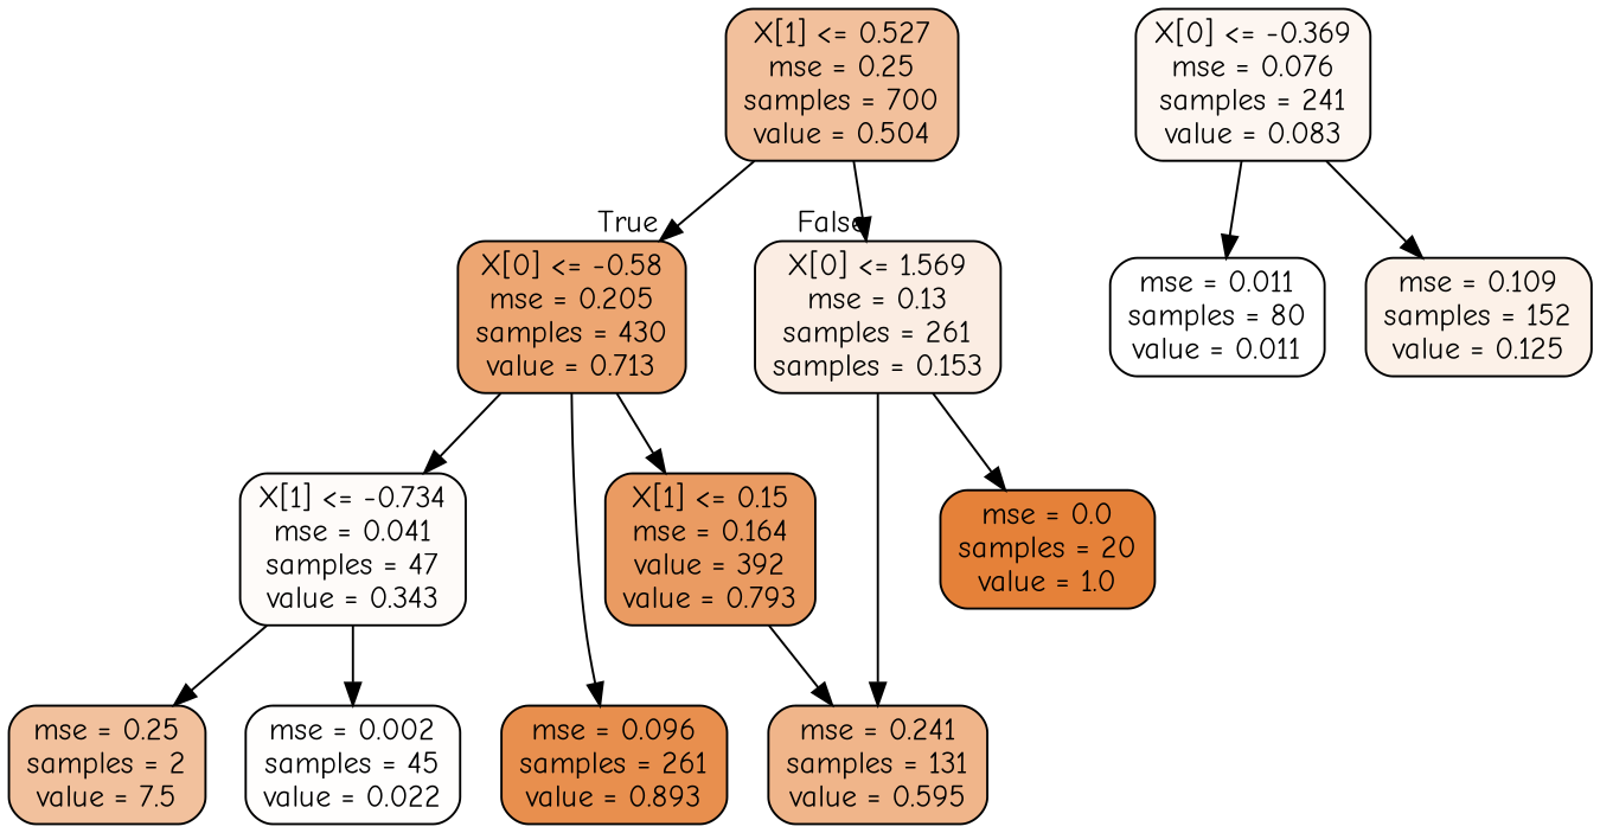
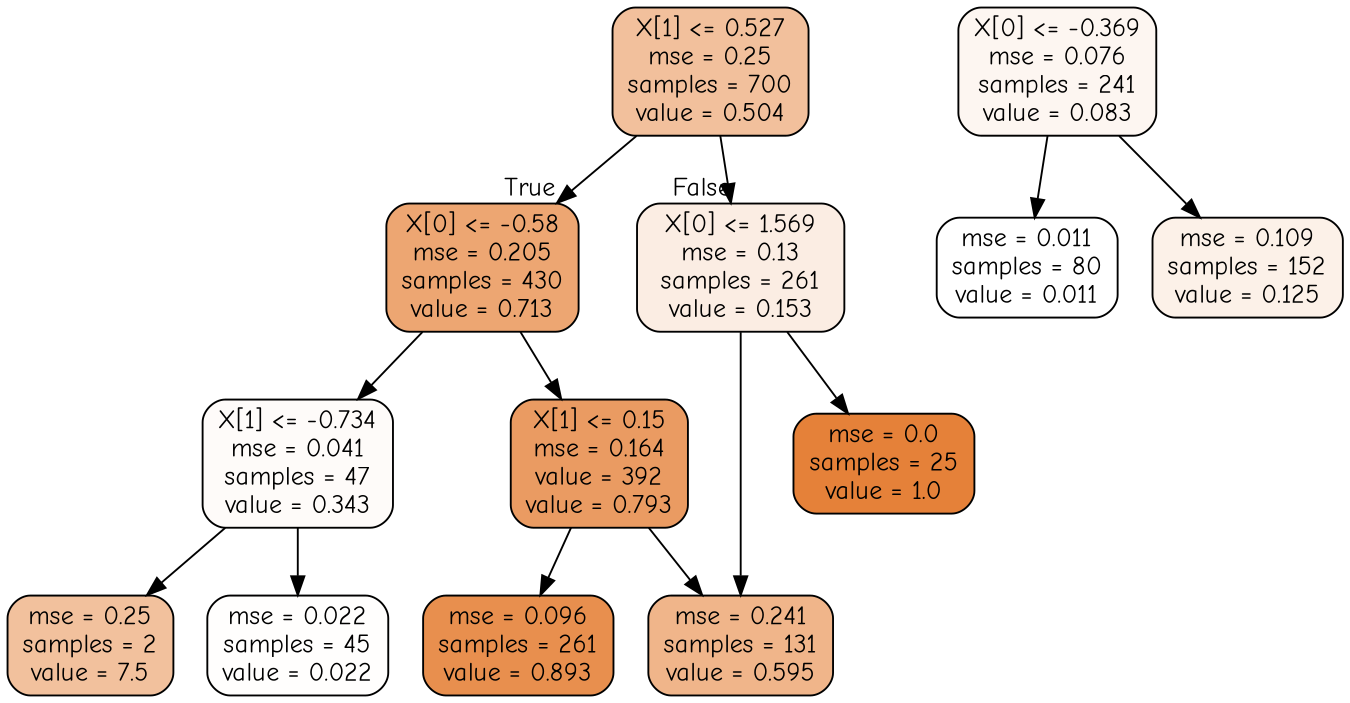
  digraph {
    fontname="Comic Neue"
    node [color=black fontname="Comic Neue" shape=box style="filled, rounded"]
    edge [fontname="Comic Neue"]
    n1 [fillcolor="#f2c09c" label="X[1] <= 0.527\nmse = 0.25\nsamples = 700\nvalue = 0.504"]
    n2 [fillcolor="#eda672" label="X[0] <= -0.58\nmse = 0.205\nsamples = 430\nvalue = 0.713"]
-   n3 [fillcolor="#fbede3" label="X[0] <= 1.569\nmse = 0.13\nsamples = 261\nsamples = 0.153"]
+   n3 [fillcolor="#fbede3" label="X[0] <= 1.569\nmse = 0.13\nsamples = 261\nvalue = 0.153"]
    n4 [fillcolor="#fefbf9" label="X[1] <= -0.734\nmse = 0.041\nsamples = 47\nvalue = 0.343"]
    n5 [fillcolor="#ea9b62" label="X[1] <= 0.15\nmse = 0.164\nvalue = 392\nvalue = 0.793"]
    n6 [fillcolor="#f0b58a" label="mse = 0.241\nsamples = 131\nvalue = 0.595"]
-   n7 [fillcolor="#e58139" label="mse = 0.0\nsamples = 20\nvalue = 1.0"]
+   n7 [fillcolor="#e58139" label="mse = 0.0\nsamples = 25\nvalue = 1.0"]
    n8 [fillcolor="#f2c19d" label="mse = 0.25\nsamples = 2\nvalue = 7.5"]
-   n9 [fillcolor="#fffefd" label="mse = 0.002\nsamples = 45\nvalue = 0.022"]
+   n9 [fillcolor="#fffefd" label="mse = 0.022\nsamples = 45\nvalue = 0.022"]
    n10 [fillcolor="#e88f4e" label="mse = 0.096\nsamples = 261\nvalue = 0.893"]
    n11 [fillcolor="#fdf6f1" label="X[0] <= -0.369\nmse = 0.076\nsamples = 241\nvalue = 0.083"]
    n12 [fillcolor="#ffffff" label="mse = 0.011\nsamples = 80\nvalue = 0.011"]
    n13 [fillcolor="#fcf1e8" label="mse = 0.109\nsamples = 152\nvalue = 0.125"]
    n1 -> n2 [headlabel=True labelangle=45 labeldistance=2.5]
    n1 -> n3 [headlabel=False labelangle=-45 labeldistance=2.5]
    n2 -> n4
    n2 -> n5
    n3 -> n6
    n3 -> n7
    n4 -> n8
    n4 -> n9
    n5 -> n6
-   n2 -> n10
+   n5 -> n10
    n11 -> n12
    n11 -> n13
  }
